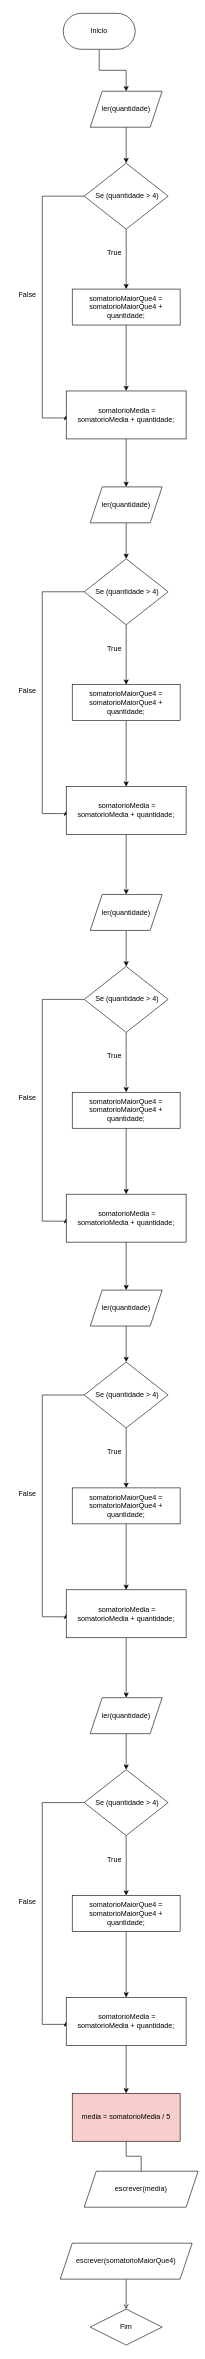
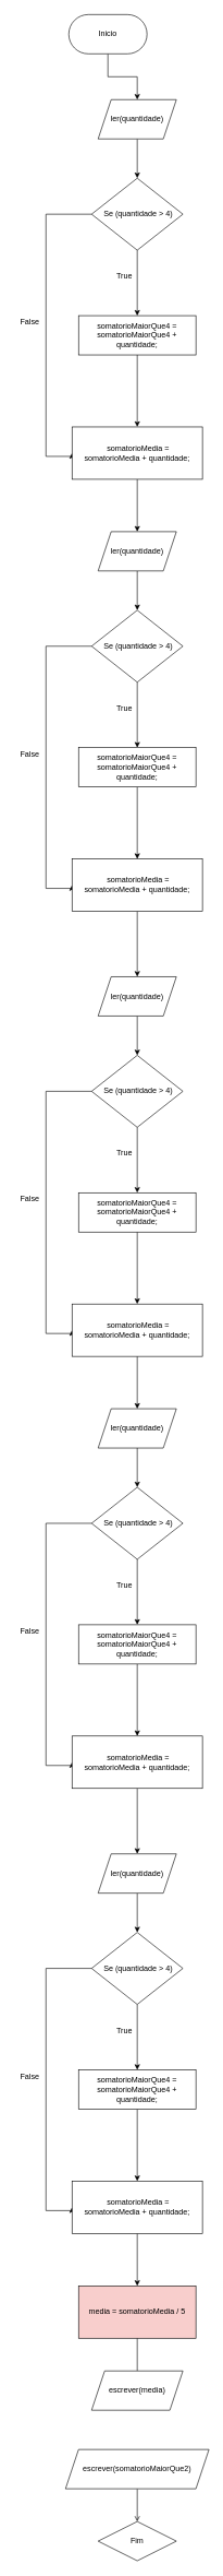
  <mxCell id="0" />
  <mxCell id="1" parent="0" />
  <mxCell id="2" style="edgeStyle=orthogonalEdgeStyle;rounded=0;orthogonalLoop=1;jettySize=auto;html=1;" edge="1" parent="1" source="3" target="5"><mxGeometry relative="1" as="geometry" /></mxCell>
  <mxCell id="3" value="Inicio" style="rounded=1;whiteSpace=wrap;html=1;arcSize=50;" parent="1" vertex="1"><mxGeometry x="105" y="20" width="120" height="60" as="geometry" /></mxCell>
  <mxCell id="4" style="edgeStyle=orthogonalEdgeStyle;rounded=0;orthogonalLoop=1;jettySize=auto;html=1;" parent="1" source="5" target="8" edge="1"><mxGeometry relative="1" as="geometry" /></mxCell>
  <mxCell id="5" value="ler(quantidade)" style="shape=parallelogram;perimeter=parallelogramPerimeter;whiteSpace=wrap;html=1;fixedSize=1;" parent="1" vertex="1"><mxGeometry x="150" y="150" width="120" height="60" as="geometry" /></mxCell>
  <mxCell id="6" style="edgeStyle=orthogonalEdgeStyle;rounded=0;orthogonalLoop=1;jettySize=auto;html=1;" parent="1" source="8" target="10" edge="1"><mxGeometry relative="1" as="geometry" /></mxCell>
  <mxCell id="7" style="edgeStyle=orthogonalEdgeStyle;rounded=0;orthogonalLoop=1;jettySize=auto;html=1;entryX=0;entryY=0.5;entryDx=0;entryDy=0;exitX=0;exitY=0.5;exitDx=0;exitDy=0;" edge="1" parent="1" source="8" target="14"><mxGeometry relative="1" as="geometry"><mxPoint x="-70" y="680" as="targetPoint" /><Array as="points"><mxPoint x="70" y="325" /><mxPoint x="70" y="695" /></Array></mxGeometry></mxCell>
  <mxCell id="8" value="&amp;nbsp;Se (quantidade &amp;gt; 4)" style="rhombus;whiteSpace=wrap;html=1;" parent="1" vertex="1"><mxGeometry x="140" y="270" width="140" height="110" as="geometry" /></mxCell>
  <mxCell id="9" style="edgeStyle=orthogonalEdgeStyle;rounded=0;orthogonalLoop=1;jettySize=auto;html=1;entryX=0.5;entryY=0;entryDx=0;entryDy=0;" parent="1" source="10" target="14" edge="1"><mxGeometry relative="1" as="geometry" /></mxCell>
  <mxCell id="10" value="somatorioMaiorQue4 =&lt;br&gt;somatorioMaiorQue4 + quantidade;" style="rounded=0;whiteSpace=wrap;html=1;" parent="1" vertex="1"><mxGeometry x="120" y="480" width="180" height="60" as="geometry" /></mxCell>
  <mxCell id="11" value="True&lt;br&gt;" style="text;html=1;align=center;verticalAlign=middle;resizable=0;points=[];autosize=1;" parent="1" vertex="1"><mxGeometry x="170" y="410" width="40" height="20" as="geometry" /></mxCell>
  <mxCell id="12" value="False" style="text;html=1;align=center;verticalAlign=middle;resizable=0;points=[];autosize=1;" parent="1" vertex="1"><mxGeometry x="20" y="480" width="50" height="20" as="geometry" /></mxCell>
  <mxCell id="13" style="edgeStyle=orthogonalEdgeStyle;rounded=0;orthogonalLoop=1;jettySize=auto;html=1;" edge="1" parent="1" source="14" target="16"><mxGeometry relative="1" as="geometry" /></mxCell>
  <mxCell id="14" value="&amp;nbsp;somatorioMedia =&lt;br&gt;somatorioMedia + quantidade;" style="rounded=0;whiteSpace=wrap;html=1;" parent="1" vertex="1"><mxGeometry x="110" y="650" width="200" height="80" as="geometry" /></mxCell>
  <mxCell id="15" style="edgeStyle=orthogonalEdgeStyle;rounded=0;orthogonalLoop=1;jettySize=auto;html=1;" edge="1" parent="1" source="16" target="19"><mxGeometry relative="1" as="geometry" /></mxCell>
  <mxCell id="16" value="ler(quantidade)" style="shape=parallelogram;perimeter=parallelogramPerimeter;whiteSpace=wrap;html=1;fixedSize=1;" vertex="1" parent="1"><mxGeometry x="150" y="810" width="120" height="60" as="geometry" /></mxCell>
  <mxCell id="17" style="edgeStyle=orthogonalEdgeStyle;rounded=0;orthogonalLoop=1;jettySize=auto;html=1;" edge="1" parent="1" source="19" target="21"><mxGeometry relative="1" as="geometry" /></mxCell>
  <mxCell id="18" style="edgeStyle=orthogonalEdgeStyle;rounded=0;orthogonalLoop=1;jettySize=auto;html=1;entryX=0;entryY=0.5;entryDx=0;entryDy=0;exitX=0;exitY=0.5;exitDx=0;exitDy=0;" edge="1" parent="1" source="19" target="25"><mxGeometry relative="1" as="geometry"><mxPoint x="-70" y="1340" as="targetPoint" /><Array as="points"><mxPoint x="70" y="985" /><mxPoint x="70" y="1355" /></Array></mxGeometry></mxCell>
  <mxCell id="19" value="&amp;nbsp;Se (quantidade &amp;gt; 4)" style="rhombus;whiteSpace=wrap;html=1;" vertex="1" parent="1"><mxGeometry x="140" y="930" width="140" height="110" as="geometry" /></mxCell>
  <mxCell id="20" style="edgeStyle=orthogonalEdgeStyle;rounded=0;orthogonalLoop=1;jettySize=auto;html=1;entryX=0.5;entryY=0;entryDx=0;entryDy=0;" edge="1" parent="1" source="21" target="25"><mxGeometry relative="1" as="geometry" /></mxCell>
  <mxCell id="21" value="somatorioMaiorQue4 =&lt;br&gt;somatorioMaiorQue4 + quantidade;" style="rounded=0;whiteSpace=wrap;html=1;" vertex="1" parent="1"><mxGeometry x="120" y="1140" width="180" height="60" as="geometry" /></mxCell>
  <mxCell id="22" value="True&lt;br&gt;" style="text;html=1;align=center;verticalAlign=middle;resizable=0;points=[];autosize=1;" vertex="1" parent="1"><mxGeometry x="170" y="1070" width="40" height="20" as="geometry" /></mxCell>
  <mxCell id="23" value="False" style="text;html=1;align=center;verticalAlign=middle;resizable=0;points=[];autosize=1;" vertex="1" parent="1"><mxGeometry x="20" y="1140" width="50" height="20" as="geometry" /></mxCell>
  <mxCell id="24" style="edgeStyle=orthogonalEdgeStyle;rounded=0;orthogonalLoop=1;jettySize=auto;html=1;entryX=0.5;entryY=0;entryDx=0;entryDy=0;" edge="1" parent="1" source="25" target="27"><mxGeometry relative="1" as="geometry" /></mxCell>
  <mxCell id="25" value="&amp;nbsp;somatorioMedia =&lt;br&gt;somatorioMedia + quantidade;" style="rounded=0;whiteSpace=wrap;html=1;" vertex="1" parent="1"><mxGeometry x="110" y="1310" width="200" height="80" as="geometry" /></mxCell>
  <mxCell id="26" style="edgeStyle=orthogonalEdgeStyle;rounded=0;orthogonalLoop=1;jettySize=auto;html=1;" edge="1" parent="1" source="27" target="30"><mxGeometry relative="1" as="geometry" /></mxCell>
  <mxCell id="27" value="ler(quantidade)" style="shape=parallelogram;perimeter=parallelogramPerimeter;whiteSpace=wrap;html=1;fixedSize=1;" vertex="1" parent="1"><mxGeometry x="150" y="1490" width="120" height="60" as="geometry" /></mxCell>
  <mxCell id="28" style="edgeStyle=orthogonalEdgeStyle;rounded=0;orthogonalLoop=1;jettySize=auto;html=1;" edge="1" parent="1" source="30" target="32"><mxGeometry relative="1" as="geometry" /></mxCell>
  <mxCell id="29" style="edgeStyle=orthogonalEdgeStyle;rounded=0;orthogonalLoop=1;jettySize=auto;html=1;entryX=0;entryY=0.5;entryDx=0;entryDy=0;exitX=0;exitY=0.5;exitDx=0;exitDy=0;" edge="1" parent="1" source="30" target="36"><mxGeometry relative="1" as="geometry"><mxPoint x="-70" y="2020" as="targetPoint" /><Array as="points"><mxPoint x="70" y="1665" /><mxPoint x="70" y="2035" /></Array></mxGeometry></mxCell>
  <mxCell id="30" value="&amp;nbsp;Se (quantidade &amp;gt; 4)" style="rhombus;whiteSpace=wrap;html=1;" vertex="1" parent="1"><mxGeometry x="140" y="1610" width="140" height="110" as="geometry" /></mxCell>
  <mxCell id="31" style="edgeStyle=orthogonalEdgeStyle;rounded=0;orthogonalLoop=1;jettySize=auto;html=1;entryX=0.5;entryY=0;entryDx=0;entryDy=0;" edge="1" parent="1" source="32" target="36"><mxGeometry relative="1" as="geometry" /></mxCell>
  <mxCell id="32" value="somatorioMaiorQue4 =&lt;br&gt;somatorioMaiorQue4 + quantidade;" style="rounded=0;whiteSpace=wrap;html=1;" vertex="1" parent="1"><mxGeometry x="120" y="1820" width="180" height="60" as="geometry" /></mxCell>
  <mxCell id="33" value="True&lt;br&gt;" style="text;html=1;align=center;verticalAlign=middle;resizable=0;points=[];autosize=1;" vertex="1" parent="1"><mxGeometry x="170" y="1750" width="40" height="20" as="geometry" /></mxCell>
  <mxCell id="34" value="False" style="text;html=1;align=center;verticalAlign=middle;resizable=0;points=[];autosize=1;" vertex="1" parent="1"><mxGeometry x="20" y="1820" width="50" height="20" as="geometry" /></mxCell>
  <mxCell id="35" style="edgeStyle=orthogonalEdgeStyle;rounded=0;orthogonalLoop=1;jettySize=auto;html=1;entryX=0.5;entryY=0;entryDx=0;entryDy=0;" edge="1" parent="1" source="36" target="38"><mxGeometry relative="1" as="geometry" /></mxCell>
  <mxCell id="36" value="&amp;nbsp;somatorioMedia =&lt;br&gt;somatorioMedia + quantidade;" style="rounded=0;whiteSpace=wrap;html=1;" vertex="1" parent="1"><mxGeometry x="110" y="1990" width="200" height="80" as="geometry" /></mxCell>
  <mxCell id="37" style="edgeStyle=orthogonalEdgeStyle;rounded=0;orthogonalLoop=1;jettySize=auto;html=1;" edge="1" parent="1" source="38" target="41"><mxGeometry relative="1" as="geometry" /></mxCell>
  <mxCell id="38" value="ler(quantidade)" style="shape=parallelogram;perimeter=parallelogramPerimeter;whiteSpace=wrap;html=1;fixedSize=1;" vertex="1" parent="1"><mxGeometry x="150" y="2150" width="120" height="60" as="geometry" /></mxCell>
  <mxCell id="39" style="edgeStyle=orthogonalEdgeStyle;rounded=0;orthogonalLoop=1;jettySize=auto;html=1;" edge="1" parent="1" source="41" target="43"><mxGeometry relative="1" as="geometry" /></mxCell>
  <mxCell id="40" style="edgeStyle=orthogonalEdgeStyle;rounded=0;orthogonalLoop=1;jettySize=auto;html=1;entryX=0;entryY=0.5;entryDx=0;entryDy=0;exitX=0;exitY=0.5;exitDx=0;exitDy=0;" edge="1" parent="1" source="41" target="47"><mxGeometry relative="1" as="geometry"><mxPoint x="-70" y="2680" as="targetPoint" /><Array as="points"><mxPoint x="70" y="2325" /><mxPoint x="70" y="2695" /></Array></mxGeometry></mxCell>
  <mxCell id="41" value="&amp;nbsp;Se (quantidade &amp;gt; 4)" style="rhombus;whiteSpace=wrap;html=1;" vertex="1" parent="1"><mxGeometry x="140" y="2270" width="140" height="110" as="geometry" /></mxCell>
  <mxCell id="42" style="edgeStyle=orthogonalEdgeStyle;rounded=0;orthogonalLoop=1;jettySize=auto;html=1;entryX=0.5;entryY=0;entryDx=0;entryDy=0;" edge="1" parent="1" source="43" target="47"><mxGeometry relative="1" as="geometry" /></mxCell>
  <mxCell id="43" value="somatorioMaiorQue4 =&lt;br&gt;somatorioMaiorQue4 + quantidade;" style="rounded=0;whiteSpace=wrap;html=1;" vertex="1" parent="1"><mxGeometry x="120" y="2480" width="180" height="60" as="geometry" /></mxCell>
  <mxCell id="44" value="True&lt;br&gt;" style="text;html=1;align=center;verticalAlign=middle;resizable=0;points=[];autosize=1;" vertex="1" parent="1"><mxGeometry x="170" y="2410" width="40" height="20" as="geometry" /></mxCell>
  <mxCell id="45" value="False" style="text;html=1;align=center;verticalAlign=middle;resizable=0;points=[];autosize=1;" vertex="1" parent="1"><mxGeometry x="20" y="2480" width="50" height="20" as="geometry" /></mxCell>
  <mxCell id="46" style="edgeStyle=orthogonalEdgeStyle;rounded=0;orthogonalLoop=1;jettySize=auto;html=1;entryX=0.5;entryY=0;entryDx=0;entryDy=0;" edge="1" parent="1" source="47" target="49"><mxGeometry relative="1" as="geometry" /></mxCell>
  <mxCell id="47" value="&amp;nbsp;somatorioMedia =&lt;br&gt;somatorioMedia + quantidade;" style="rounded=0;whiteSpace=wrap;html=1;" vertex="1" parent="1"><mxGeometry x="110" y="2650" width="200" height="80" as="geometry" /></mxCell>
  <mxCell id="48" style="edgeStyle=orthogonalEdgeStyle;rounded=0;orthogonalLoop=1;jettySize=auto;html=1;" edge="1" parent="1" source="49" target="52"><mxGeometry relative="1" as="geometry" /></mxCell>
  <mxCell id="49" value="ler(quantidade)" style="shape=parallelogram;perimeter=parallelogramPerimeter;whiteSpace=wrap;html=1;fixedSize=1;" vertex="1" parent="1"><mxGeometry x="150" y="2830" width="120" height="60" as="geometry" /></mxCell>
  <mxCell id="50" style="edgeStyle=orthogonalEdgeStyle;rounded=0;orthogonalLoop=1;jettySize=auto;html=1;" edge="1" parent="1" source="52" target="54"><mxGeometry relative="1" as="geometry" /></mxCell>
  <mxCell id="51" style="edgeStyle=orthogonalEdgeStyle;rounded=0;orthogonalLoop=1;jettySize=auto;html=1;entryX=0;entryY=0.5;entryDx=0;entryDy=0;exitX=0;exitY=0.5;exitDx=0;exitDy=0;" edge="1" parent="1" source="52" target="58"><mxGeometry relative="1" as="geometry"><mxPoint x="-70" y="3360" as="targetPoint" /><Array as="points"><mxPoint x="70" y="3005" /><mxPoint x="70" y="3375" /></Array></mxGeometry></mxCell>
  <mxCell id="52" value="&amp;nbsp;Se (quantidade &amp;gt; 4)" style="rhombus;whiteSpace=wrap;html=1;" vertex="1" parent="1"><mxGeometry x="140" y="2950" width="140" height="110" as="geometry" /></mxCell>
  <mxCell id="53" style="edgeStyle=orthogonalEdgeStyle;rounded=0;orthogonalLoop=1;jettySize=auto;html=1;entryX=0.5;entryY=0;entryDx=0;entryDy=0;" edge="1" parent="1" source="54" target="58"><mxGeometry relative="1" as="geometry" /></mxCell>
  <mxCell id="54" value="somatorioMaiorQue4 =&lt;br&gt;somatorioMaiorQue4 + quantidade;" style="rounded=0;whiteSpace=wrap;html=1;" vertex="1" parent="1"><mxGeometry x="120" y="3160" width="180" height="60" as="geometry" /></mxCell>
  <mxCell id="55" value="True&lt;br&gt;" style="text;html=1;align=center;verticalAlign=middle;resizable=0;points=[];autosize=1;" vertex="1" parent="1"><mxGeometry x="170" y="3090" width="40" height="20" as="geometry" /></mxCell>
  <mxCell id="56" value="False" style="text;html=1;align=center;verticalAlign=middle;resizable=0;points=[];autosize=1;" vertex="1" parent="1"><mxGeometry x="20" y="3160" width="50" height="20" as="geometry" /></mxCell>
  <mxCell id="57" style="edgeStyle=orthogonalEdgeStyle;rounded=0;orthogonalLoop=1;jettySize=auto;html=1;entryX=0.5;entryY=0;entryDx=0;entryDy=0;" edge="1" parent="1" source="58" target="60"><mxGeometry relative="1" as="geometry" /></mxCell>
  <mxCell id="58" value="&amp;nbsp;somatorioMedia =&lt;br&gt;somatorioMedia + quantidade;" style="rounded=0;whiteSpace=wrap;html=1;" vertex="1" parent="1"><mxGeometry x="110" y="3330" width="200" height="80" as="geometry" /></mxCell>
  <mxCell id="59" style="edgeStyle=orthogonalEdgeStyle;rounded=0;orthogonalLoop=1;jettySize=auto;html=1;endArrow=none;" edge="1" parent="1" source="60" target="61"><mxGeometry relative="1" as="geometry" /></mxCell>
  <mxCell id="60" value="media = somatorioMedia / 5" style="rounded=0;whiteSpace=wrap;html=1;fillColor=#f8cecc;" vertex="1" parent="1"><mxGeometry x="120" y="3490" width="180" height="80" as="geometry" /></mxCell>
- <mxCell id="61" value="escrever(media)" style="shape=parallelogram;perimeter=parallelogramPerimeter;whiteSpace=wrap;html=1;fixedSize=1;" vertex="1" parent="1"><mxGeometry x="140" y="3620" width="190" height="60" as="geometry" /></mxCell>
+ <mxCell id="61" value="escrever(media)" style="shape=parallelogram;perimeter=parallelogramPerimeter;whiteSpace=wrap;html=1;fixedSize=1;" vertex="1" parent="1"><mxGeometry x="140" y="3620" width="140" height="60" as="geometry" /></mxCell>
  <mxCell id="62" style="edgeStyle=orthogonalEdgeStyle;rounded=0;orthogonalLoop=1;jettySize=auto;html=1;endArrow=open;" edge="1" parent="1" source="63" target="64"><mxGeometry relative="1" as="geometry" /></mxCell>
- <mxCell id="63" value="escrever(somatorioMaiorQue4)" style="shape=parallelogram;perimeter=parallelogramPerimeter;whiteSpace=wrap;html=1;fixedSize=1;" vertex="1" parent="1"><mxGeometry x="100" y="3740" width="220" height="60" as="geometry" /></mxCell>
+ <mxCell id="63" value="escrever(somatorioMaiorQue2)" style="shape=parallelogram;perimeter=parallelogramPerimeter;whiteSpace=wrap;html=1;fixedSize=1;" vertex="1" parent="1"><mxGeometry x="100" y="3740" width="220" height="60" as="geometry" /></mxCell>
  <mxCell id="64" value="Fim" style="rhombus;whiteSpace=wrap;html=1;arcSize=50;" vertex="1" parent="1"><mxGeometry x="150" y="3850" width="120" height="60" as="geometry" /></mxCell>
